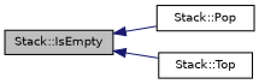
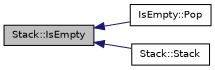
  digraph {
    rankdir=LR
    node [color=black fillcolor=white fontname=Helvetica fontsize=10 shape=record style=filled]
    edge [color=midnightblue dir=back fontname=Helvetica fontsize=10 labelfontname=Helvetica labelfontsize=10 style=solid]
    n1 [fillcolor=grey75 fontcolor=black height=0.2 label="Stack::IsEmpty" width=0.4]
-   n2 [height=0.2 label="Stack::Pop" width=0.4]
-   n3 [height=0.2 label="Stack::Top" width=0.4]
+   n2 [height=0.2 label="IsEmpty::Pop" width=0.4]
+   n3 [height=0.2 label="Stack::Stack" width=0.4]
    n1 -> n2
    n1 -> n3
  }
